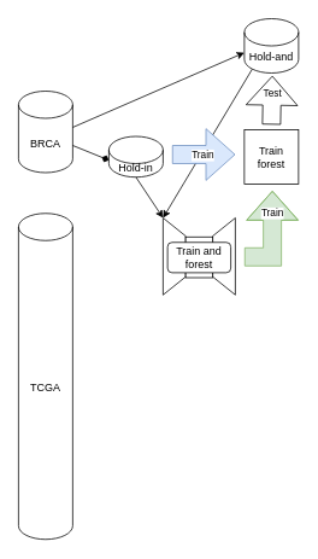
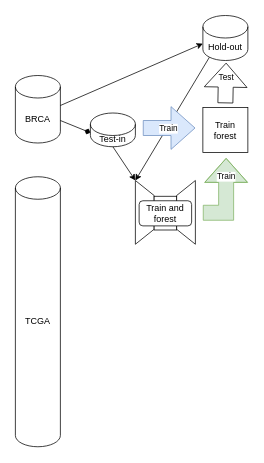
  <mxCell id="0" />
  <mxCell id="1" parent="0" />
  <mxCell id="2" value="BRCA" style="shape=cylinder3;whiteSpace=wrap;html=1;boundedLbl=1;backgroundOutline=1;size=15;" parent="1" vertex="1"><mxGeometry x="20" y="100" width="60" height="90" as="geometry" /></mxCell>
  <mxCell id="3" value="TCGA" style="shape=cylinder3;whiteSpace=wrap;html=1;boundedLbl=1;backgroundOutline=1;size=15;" parent="1" vertex="1"><mxGeometry x="20" y="235" width="60" height="360" as="geometry" /></mxCell>
- <mxCell id="4" value="Hold-and" style="shape=cylinder3;whiteSpace=wrap;html=1;boundedLbl=1;backgroundOutline=1;size=15;" parent="1" vertex="1"><mxGeometry x="270" y="20" width="60" height="60" as="geometry" /></mxCell>
- <mxCell id="5" value="Hold-in" style="shape=cylinder3;whiteSpace=wrap;html=1;boundedLbl=1;backgroundOutline=1;size=15;" parent="1" vertex="1"><mxGeometry x="120" y="150" width="60" height="45" as="geometry" /></mxCell>
+ <mxCell id="4" value="Hold-out" style="shape=cylinder3;whiteSpace=wrap;html=1;boundedLbl=1;backgroundOutline=1;size=15;" parent="1" vertex="1"><mxGeometry x="270" y="20" width="60" height="60" as="geometry" /></mxCell>
+ <mxCell id="5" value="Test-in" style="shape=cylinder3;whiteSpace=wrap;html=1;boundedLbl=1;backgroundOutline=1;size=15;" parent="1" vertex="1"><mxGeometry x="120" y="150" width="60" height="45" as="geometry" /></mxCell>
  <mxCell id="6" value="" style="endArrow=diamond;html=1;rounded=0;exitX=1;exitY=0;exitDx=0;exitDy=60;exitPerimeter=0;entryX=0;entryY=0;entryDx=0;entryDy=26.25;entryPerimeter=0;" parent="1" source="2" target="5" edge="1"><mxGeometry width="50" height="50" relative="1" as="geometry"><mxPoint x="410" y="340" as="sourcePoint" /><mxPoint x="460" y="290" as="targetPoint" /></mxGeometry></mxCell>
  <mxCell id="7" value="" style="endArrow=classic;html=1;rounded=0;exitX=1;exitY=0;exitDx=0;exitDy=60;exitPerimeter=0;entryX=0;entryY=0;entryDx=0;entryDy=37.5;entryPerimeter=0;" parent="1" target="4" edge="1"><mxGeometry width="50" height="50" relative="1" as="geometry"><mxPoint x="80" y="140" as="sourcePoint" /><mxPoint x="120" y="156.25" as="targetPoint" /></mxGeometry></mxCell>
  <mxCell id="8" value="Train forest" style="rounded=0;whiteSpace=wrap;html=1;" parent="1" vertex="1"><mxGeometry x="270" y="142.5" width="60" height="60" as="geometry" /></mxCell>
  <mxCell id="9" value="" style="shape=flexArrow;endArrow=classic;html=1;rounded=0;endWidth=36;endSize=10.33;width=20;" parent="1" edge="1"><mxGeometry width="50" height="50" relative="1" as="geometry"><mxPoint x="300" y="137" as="sourcePoint" /><mxPoint x="301" y="83" as="targetPoint" /></mxGeometry></mxCell>
  <mxCell id="10" value="Test" style="edgeLabel;html=1;align=center;verticalAlign=middle;resizable=0;points=[];" parent="9" vertex="1" connectable="0"><mxGeometry x="-0.33" y="3" relative="1" as="geometry"><mxPoint x="3" y="-16" as="offset" /></mxGeometry></mxCell>
  <mxCell id="11" value="" style="endArrow=classic;html=1;rounded=0;exitX=0.5;exitY=1;exitDx=0;exitDy=0;exitPerimeter=0;" edge="1" parent="1" source="5"><mxGeometry width="50" height="50" relative="1" as="geometry"><mxPoint x="400" y="340" as="sourcePoint" /><mxPoint x="180" y="240" as="targetPoint" /></mxGeometry></mxCell>
  <mxCell id="12" value="" style="group" vertex="1" connectable="0" parent="1"><mxGeometry x="180" y="240" width="110" height="66" as="geometry" /></mxCell>
  <mxCell id="13" value="" style="group" vertex="1" connectable="0" parent="12"><mxGeometry width="110" height="64" as="geometry" /></mxCell>
  <mxCell id="14" value="" style="shape=trapezoid;perimeter=trapezoidPerimeter;whiteSpace=wrap;html=1;fixedSize=1;rotation=-90;" vertex="1" parent="13"><mxGeometry x="25" y="30" width="85" height="25" as="geometry" /></mxCell>
  <mxCell id="15" value="" style="shape=trapezoid;perimeter=trapezoidPerimeter;whiteSpace=wrap;html=1;fixedSize=1;rotation=90;" vertex="1" parent="13"><mxGeometry x="-30" y="30" width="85" height="25" as="geometry" /></mxCell>
  <mxCell id="16" value="" style="rounded=0;whiteSpace=wrap;html=1;" vertex="1" parent="12"><mxGeometry x="25" y="21" width="30" height="45" as="geometry" /></mxCell>
  <mxCell id="17" value="Train and forest" style="rounded=1;whiteSpace=wrap;html=1;" vertex="1" parent="12"><mxGeometry x="5" y="27" width="70" height="33.5" as="geometry" /></mxCell>
  <mxCell id="18" value="" style="shape=flexArrow;endArrow=classic;html=1;rounded=0;endWidth=36;endSize=10.33;width=20;fillColor=#d5e8d4;strokeColor=#82b366;" edge="1" parent="1"><mxGeometry width="50" height="50" relative="1" as="geometry"><mxPoint x="270" y="283" as="sourcePoint" /><mxPoint x="301" y="210" as="targetPoint" /><Array as="points"><mxPoint x="301" y="283" /></Array></mxGeometry></mxCell>
  <mxCell id="19" value="Train" style="edgeLabel;html=1;align=center;verticalAlign=middle;resizable=0;points=[];" vertex="1" connectable="0" parent="18"><mxGeometry x="-0.33" y="3" relative="1" as="geometry"><mxPoint x="2" y="-45" as="offset" /></mxGeometry></mxCell>
  <mxCell id="20" value="" style="endArrow=classic;html=1;rounded=0;exitX=0.145;exitY=1;exitDx=0;exitDy=-4.35;exitPerimeter=0;" edge="1" parent="1" source="4"><mxGeometry width="50" height="50" relative="1" as="geometry"><mxPoint x="300" y="330" as="sourcePoint" /><mxPoint x="180" y="240" as="targetPoint" /></mxGeometry></mxCell>
  <mxCell id="21" value="" style="shape=flexArrow;endArrow=classic;html=1;rounded=0;endWidth=36;endSize=10.33;width=20;fillColor=#dae8fc;strokeColor=#6c8ebf;" parent="1" edge="1"><mxGeometry width="50" height="50" relative="1" as="geometry"><mxPoint x="190" y="170" as="sourcePoint" /><mxPoint x="260" y="170" as="targetPoint" /></mxGeometry></mxCell>
  <mxCell id="22" value="Train" style="edgeLabel;html=1;align=center;verticalAlign=middle;resizable=0;points=[];" parent="21" vertex="1" connectable="0"><mxGeometry x="-0.33" y="3" relative="1" as="geometry"><mxPoint x="10" y="3" as="offset" /></mxGeometry></mxCell>
